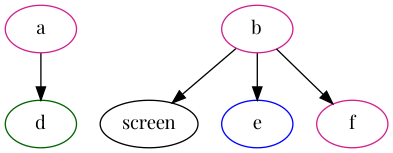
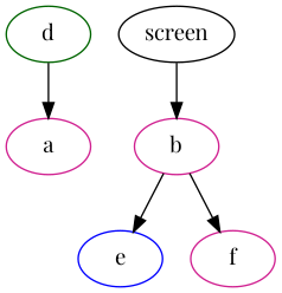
  digraph {
    fontname="Playfair Display"
    node [color=violetred fontname="Playfair Display"]
    edge [fontname="Playfair Display"]
    d [color=darkgreen]
    a
    screen [color=""]
    b
    e [color=blue]
    f
-   a -> d
-   b -> screen
+   d -> a
+   screen -> b
    b -> e
    b -> f
  }
